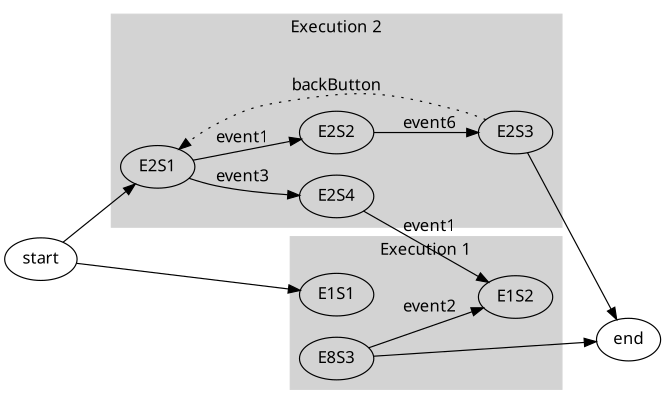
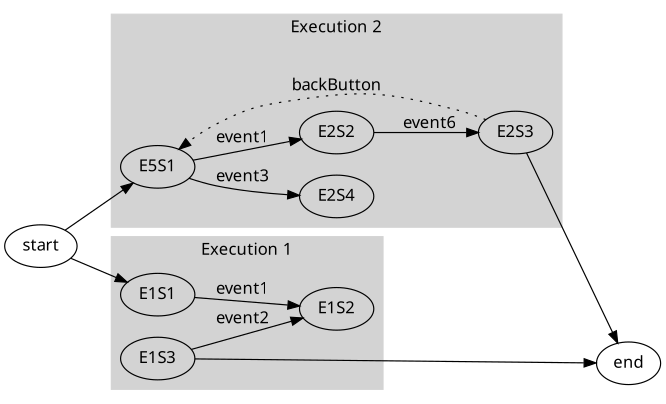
  digraph {
    fontname="Noto Sans"
    rankdir=LR
    node [fontname="Noto Sans"]
    edge [fontname="Noto Sans"]
-   E2S1
+   E2S1 [label=E5S1]
    E2S4
    E2S2
    E2S3
    E1S1
    E1S2
-   E1S3 [label=E8S3]
+   E1S3
    end
    start
    subgraph cluster_1 {
      color=lightgrey
      label="Execution 2"
      style=filled
      E2S1
      E2S4
      E2S2
      E2S3
    }
    subgraph cluster_2 {
      color=lightgrey
      label="Execution 1"
      style=filled
      E1S1
      E1S2
      E1S3
    }
    E2S1 -> E2S4 [label=event3]
    E2S1 -> E2S2 [label=event1]
    E2S2 -> E2S3 [label=event6]
    E2S3 -> E2S1 [label=backButton style=dotted]
    E2S3 -> end
-   E2S4 -> E1S2 [label=event1]
+   E1S1 -> E1S2 [label=event1]
    E1S3 -> E1S2 [label=event2]
    E1S3 -> end
    start -> E2S1
    start -> E1S1
  }
